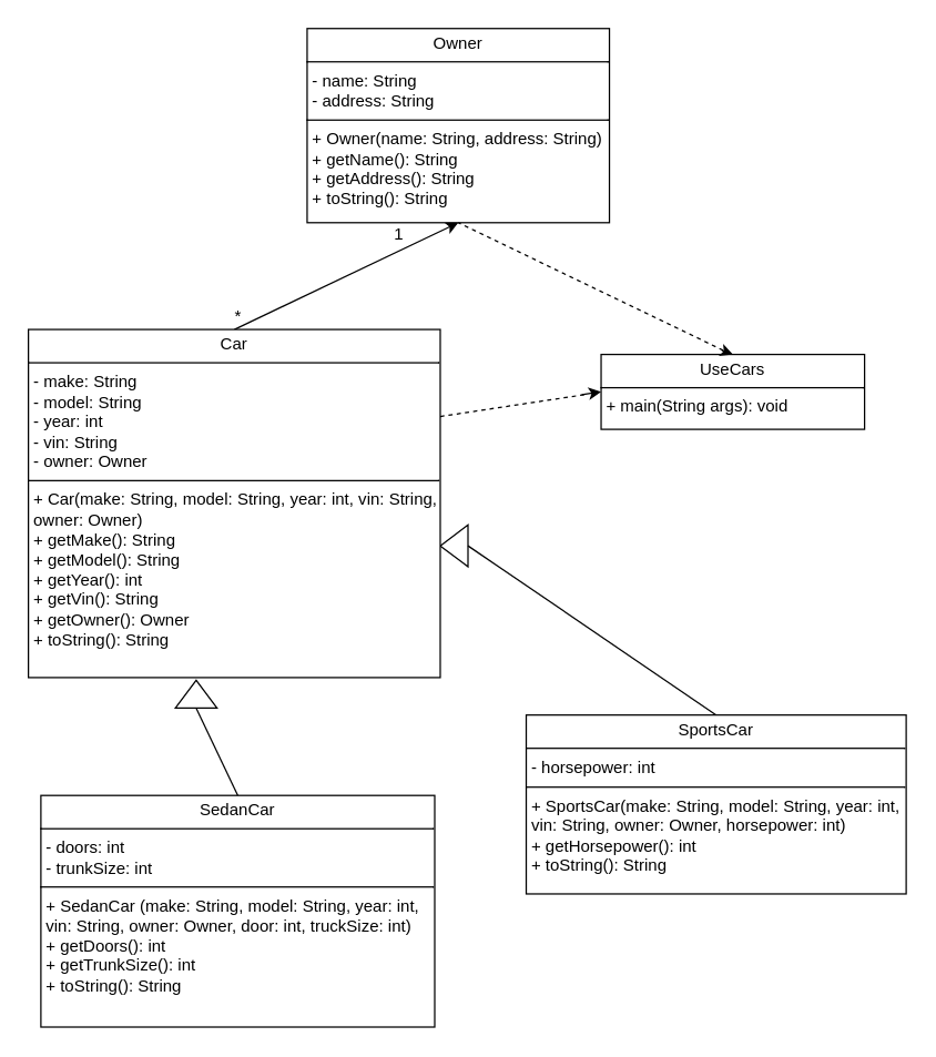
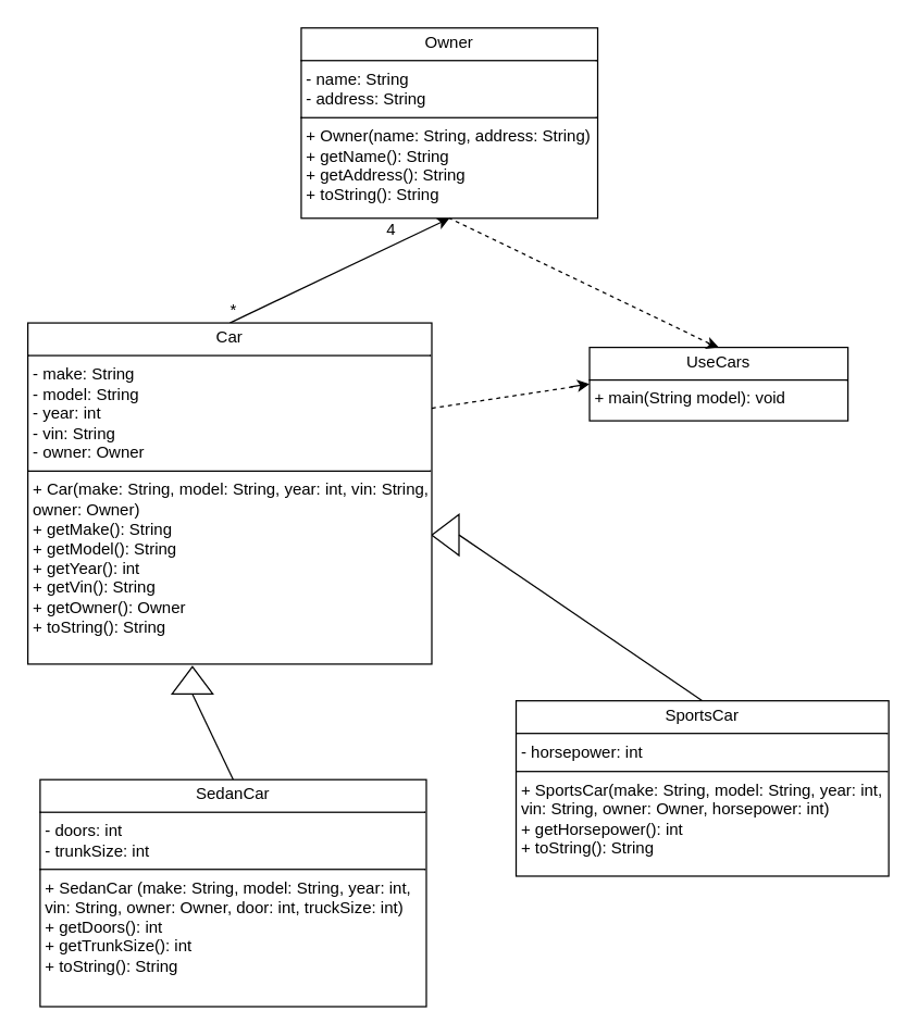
  <mxCell id="0" />
  <mxCell id="1" parent="0" />
  <mxCell id="2" value="" style="triangle;whiteSpace=wrap;html=1;rotation=-90;" vertex="1" parent="1"><mxGeometry x="131" y="485" width="20" height="30" as="geometry" /></mxCell>
  <mxCell id="3" value="" style="triangle;whiteSpace=wrap;html=1;rotation=-180;" vertex="1" parent="1"><mxGeometry x="317" y="378" width="20" height="30" as="geometry" /></mxCell>
  <mxCell id="4" value="" style="endArrow=none;html=1;rounded=0;exitX=0;exitY=0.5;exitDx=0;exitDy=0;entryX=0.5;entryY=0;entryDx=0;entryDy=0;" edge="1" parent="1" source="2" target="9"><mxGeometry width="50" height="50" relative="1" as="geometry"><mxPoint x="433" y="544" as="sourcePoint" /><mxPoint x="252" y="612" as="targetPoint" /></mxGeometry></mxCell>
  <mxCell id="5" value="" style="endArrow=none;html=1;rounded=0;exitX=0;exitY=0.5;exitDx=0;exitDy=0;entryX=0.5;entryY=0;entryDx=0;entryDy=0;" edge="1" parent="1" source="3" target="8"><mxGeometry width="50" height="50" relative="1" as="geometry"><mxPoint x="433" y="544" as="sourcePoint" /><mxPoint x="531" y="436" as="targetPoint" /></mxGeometry></mxCell>
  <mxCell id="6" value="" style="endArrow=classic;html=1;rounded=0;exitX=0.5;exitY=0;exitDx=0;exitDy=0;entryX=0.5;entryY=1;entryDx=0;entryDy=0;" edge="1" parent="1" source="10" target="7"><mxGeometry width="50" height="50" relative="1" as="geometry"><mxPoint x="201" y="184" as="sourcePoint" /><mxPoint x="344.5" y="137" as="targetPoint" /></mxGeometry></mxCell>
  <mxCell id="7" value="&lt;p style=&quot;margin:0px;margin-top:4px;text-align:center;&quot;&gt;Owner&lt;/p&gt;&lt;hr size=&quot;1&quot; style=&quot;border-style:solid;&quot;&gt;&lt;p style=&quot;margin:0px;margin-left:4px;&quot;&gt;- name: String&lt;/p&gt;&lt;p style=&quot;margin:0px;margin-left:4px;&quot;&gt;&lt;span style=&quot;background-color: transparent; color: light-dark(rgb(0, 0, 0), rgb(255, 255, 255));&quot;&gt;- address: String&lt;/span&gt;&lt;/p&gt;&lt;hr size=&quot;1&quot; style=&quot;border-style:solid;&quot;&gt;&lt;p style=&quot;margin:0px;margin-left:4px;&quot;&gt;+ Owner(name: String, address: String)&lt;/p&gt;&lt;p style=&quot;margin:0px;margin-left:4px;&quot;&gt;&lt;span style=&quot;background-color: transparent; color: light-dark(rgb(0, 0, 0), rgb(255, 255, 255));&quot;&gt;+ getName(): String&lt;/span&gt;&lt;/p&gt;&lt;p style=&quot;margin:0px;margin-left:4px;&quot;&gt;&lt;span style=&quot;background-color: transparent; color: light-dark(rgb(0, 0, 0), rgb(255, 255, 255));&quot;&gt;+ getAddress(): String&lt;/span&gt;&lt;/p&gt;&lt;p style=&quot;margin:0px;margin-left:4px;&quot;&gt;&lt;span style=&quot;background-color: transparent; color: light-dark(rgb(0, 0, 0), rgb(255, 255, 255));&quot;&gt;+ toString(): String&lt;/span&gt;&lt;/p&gt;" style="verticalAlign=top;align=left;overflow=fill;html=1;whiteSpace=wrap;" vertex="1" parent="1"><mxGeometry x="221" y="20" width="218" height="140" as="geometry" /></mxCell>
  <mxCell id="8" value="&lt;p style=&quot;margin:0px;margin-top:4px;text-align:center;&quot;&gt;SportsCar&lt;/p&gt;&lt;hr size=&quot;1&quot; style=&quot;border-style:solid;&quot;&gt;&lt;p style=&quot;margin:0px;margin-left:4px;&quot;&gt;- horsepower: int&lt;/p&gt;&lt;hr size=&quot;1&quot; style=&quot;border-style:solid;&quot;&gt;&lt;p style=&quot;margin:0px;margin-left:4px;&quot;&gt;+ SportsCar(make: String, model: String, year: int, vin: String, owner: Owner, horsepower: int)&amp;nbsp;&lt;/p&gt;&lt;p style=&quot;margin:0px;margin-left:4px;&quot;&gt;+ getHorsepower(): int&lt;/p&gt;&lt;p style=&quot;margin:0px;margin-left:4px;&quot;&gt;+ toString(): String&lt;/p&gt;" style="verticalAlign=top;align=left;overflow=fill;html=1;whiteSpace=wrap;" vertex="1" parent="1"><mxGeometry x="379" y="515" width="274" height="129" as="geometry" /></mxCell>
  <mxCell id="9" value="&lt;p style=&quot;margin:0px;margin-top:4px;text-align:center;&quot;&gt;SedanCar&lt;/p&gt;&lt;hr size=&quot;1&quot; style=&quot;border-style:solid;&quot;&gt;&lt;p style=&quot;margin:0px;margin-left:4px;&quot;&gt;- doors: int&lt;/p&gt;&lt;p style=&quot;margin:0px;margin-left:4px;&quot;&gt;- trunkSize: int&lt;/p&gt;&lt;hr size=&quot;1&quot; style=&quot;border-style:solid;&quot;&gt;&lt;p style=&quot;margin:0px;margin-left:4px;&quot;&gt;+ SedanCar (make: String, model: String, year: int, vin: String, owner: Owner, door: int, truckSize: int)&lt;/p&gt;&lt;p style=&quot;margin:0px;margin-left:4px;&quot;&gt;+ getDoors(): int&lt;/p&gt;&lt;p style=&quot;margin:0px;margin-left:4px;&quot;&gt;+ getTrunkSize(): int&lt;/p&gt;&lt;p style=&quot;margin:0px;margin-left:4px;&quot;&gt;+ toString(): String&lt;/p&gt;" style="verticalAlign=top;align=left;overflow=fill;html=1;whiteSpace=wrap;" vertex="1" parent="1"><mxGeometry x="29" y="573" width="284" height="167" as="geometry" /></mxCell>
  <mxCell id="10" value="&lt;p style=&quot;margin:0px;margin-top:4px;text-align:center;&quot;&gt;Car&lt;/p&gt;&lt;hr size=&quot;1&quot; style=&quot;border-style:solid;&quot;&gt;&lt;p style=&quot;margin:0px;margin-left:4px;&quot;&gt;- make: String&lt;/p&gt;&lt;p style=&quot;margin:0px;margin-left:4px;&quot;&gt;- model: String&lt;/p&gt;&lt;p style=&quot;margin:0px;margin-left:4px;&quot;&gt;- year: int&lt;/p&gt;&lt;p style=&quot;margin:0px;margin-left:4px;&quot;&gt;- vin: String&lt;/p&gt;&lt;p style=&quot;margin:0px;margin-left:4px;&quot;&gt;- owner: Owner&lt;br&gt;&lt;/p&gt;&lt;hr size=&quot;1&quot; style=&quot;border-style:solid;&quot;&gt;&lt;p style=&quot;margin:0px;margin-left:4px;&quot;&gt;+ Car(make: String, model: String, year: int, vin: String, owner: Owner)&amp;nbsp;&lt;/p&gt;&lt;p style=&quot;margin:0px;margin-left:4px;&quot;&gt;+ getMake(): String&lt;/p&gt;&lt;p style=&quot;margin:0px;margin-left:4px;&quot;&gt;+ getModel(): String&lt;/p&gt;&lt;p style=&quot;margin:0px;margin-left:4px;&quot;&gt;+ getYear(): int&lt;/p&gt;&lt;p style=&quot;margin:0px;margin-left:4px;&quot;&gt;+ getVin(): String&amp;nbsp;&lt;/p&gt;&lt;p style=&quot;margin:0px;margin-left:4px;&quot;&gt;+ getOwner(): Owner&lt;/p&gt;&lt;p style=&quot;margin:0px;margin-left:4px;&quot;&gt;+ toString(): String&lt;/p&gt;" style="verticalAlign=top;align=left;overflow=fill;html=1;whiteSpace=wrap;" vertex="1" parent="1"><mxGeometry x="20" y="237" width="297" height="251" as="geometry" /></mxCell>
- <mxCell id="11" value="&lt;p style=&quot;margin:0px;margin-top:4px;text-align:center;&quot;&gt;UseCars&lt;/p&gt;&lt;hr size=&quot;1&quot; style=&quot;border-style:solid;&quot;&gt;&lt;p style=&quot;margin:0px;margin-left:4px;&quot;&gt;+ main(String args): void&amp;nbsp;&lt;/p&gt;&lt;p style=&quot;margin:0px;margin-left:4px;&quot;&gt;&lt;br&gt;&lt;/p&gt;" style="verticalAlign=top;align=left;overflow=fill;html=1;whiteSpace=wrap;" vertex="1" parent="1"><mxGeometry x="433" y="255" width="190" height="54" as="geometry" /></mxCell>
+ <mxCell id="11" value="&lt;p style=&quot;margin:0px;margin-top:4px;text-align:center;&quot;&gt;UseCars&lt;/p&gt;&lt;hr size=&quot;1&quot; style=&quot;border-style:solid;&quot;&gt;&lt;p style=&quot;margin:0px;margin-left:4px;&quot;&gt;+ main(String model): void&amp;nbsp;&lt;/p&gt;&lt;p style=&quot;margin:0px;margin-left:4px;&quot;&gt;&lt;br&gt;&lt;/p&gt;" style="verticalAlign=top;align=left;overflow=fill;html=1;whiteSpace=wrap;" vertex="1" parent="1"><mxGeometry x="433" y="255" width="190" height="54" as="geometry" /></mxCell>
  <mxCell id="12" value="" style="endArrow=none;dashed=1;html=1;rounded=0;entryX=0.5;entryY=1;entryDx=0;entryDy=0;" edge="1" parent="1" target="7"><mxGeometry width="50" height="50" relative="1" as="geometry"><mxPoint x="521" y="252" as="sourcePoint" /><mxPoint x="355.002" y="128" as="targetPoint" /></mxGeometry></mxCell>
  <mxCell id="13" value="" style="endArrow=classic;html=1;rounded=0;entryX=0.5;entryY=0;entryDx=0;entryDy=0;" edge="1" parent="1" target="11"><mxGeometry width="50" height="50" relative="1" as="geometry"><mxPoint x="520" y="252" as="sourcePoint" /><mxPoint x="582" y="164" as="targetPoint" /></mxGeometry></mxCell>
  <mxCell id="14" value="" style="endArrow=none;dashed=1;html=1;rounded=0;exitX=1;exitY=0.25;exitDx=0;exitDy=0;" edge="1" parent="1" source="10"><mxGeometry width="50" height="50" relative="1" as="geometry"><mxPoint x="413" y="312" as="sourcePoint" /><mxPoint x="421" y="284" as="targetPoint" /></mxGeometry></mxCell>
  <mxCell id="15" value="" style="endArrow=classic;html=1;rounded=0;entryX=0;entryY=0.5;entryDx=0;entryDy=0;" edge="1" parent="1" target="11"><mxGeometry width="50" height="50" relative="1" as="geometry"><mxPoint x="419" y="284" as="sourcePoint" /><mxPoint x="463" y="262" as="targetPoint" /></mxGeometry></mxCell>
- <mxCell id="16" value="1" style="text;html=1;align=center;verticalAlign=middle;resizable=0;points=[];autosize=1;strokeColor=none;fillColor=none;" vertex="1" parent="1"><mxGeometry x="274" y="156" width="25" height="26" as="geometry" /></mxCell>
+ <mxCell id="16" value="4" style="text;html=1;align=center;verticalAlign=middle;resizable=0;points=[];autosize=1;strokeColor=none;fillColor=none;" vertex="1" parent="1"><mxGeometry x="274" y="156" width="25" height="26" as="geometry" /></mxCell>
  <mxCell id="17" value="*" style="text;html=1;align=center;verticalAlign=middle;resizable=0;points=[];autosize=1;strokeColor=none;fillColor=none;" vertex="1" parent="1"><mxGeometry x="159.5" y="215" width="23" height="26" as="geometry" /></mxCell>
